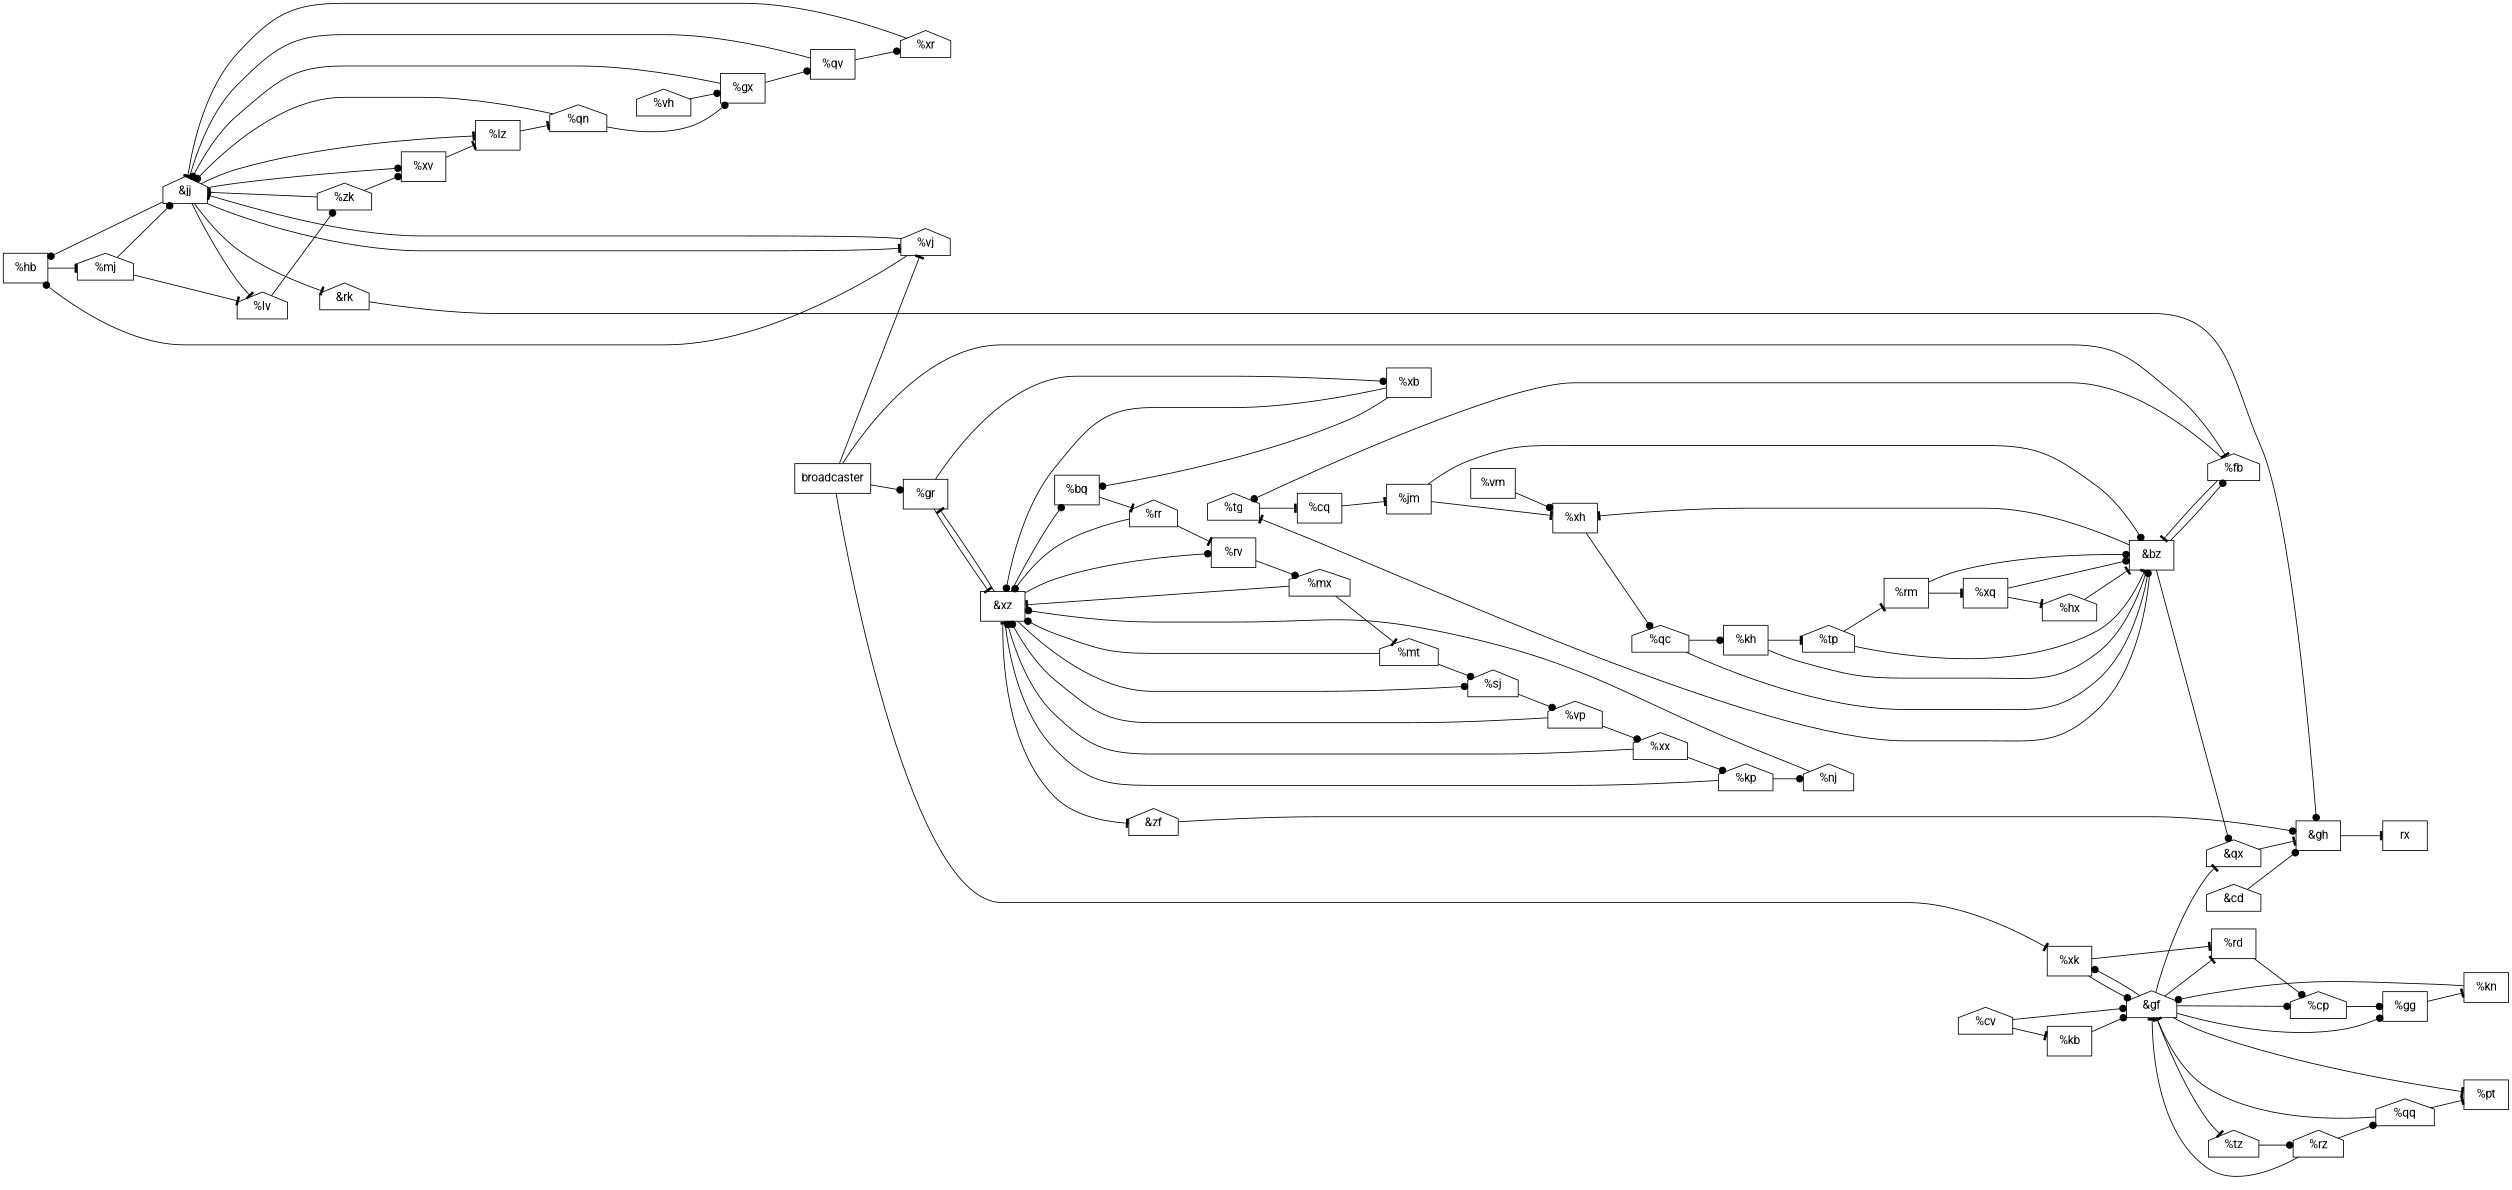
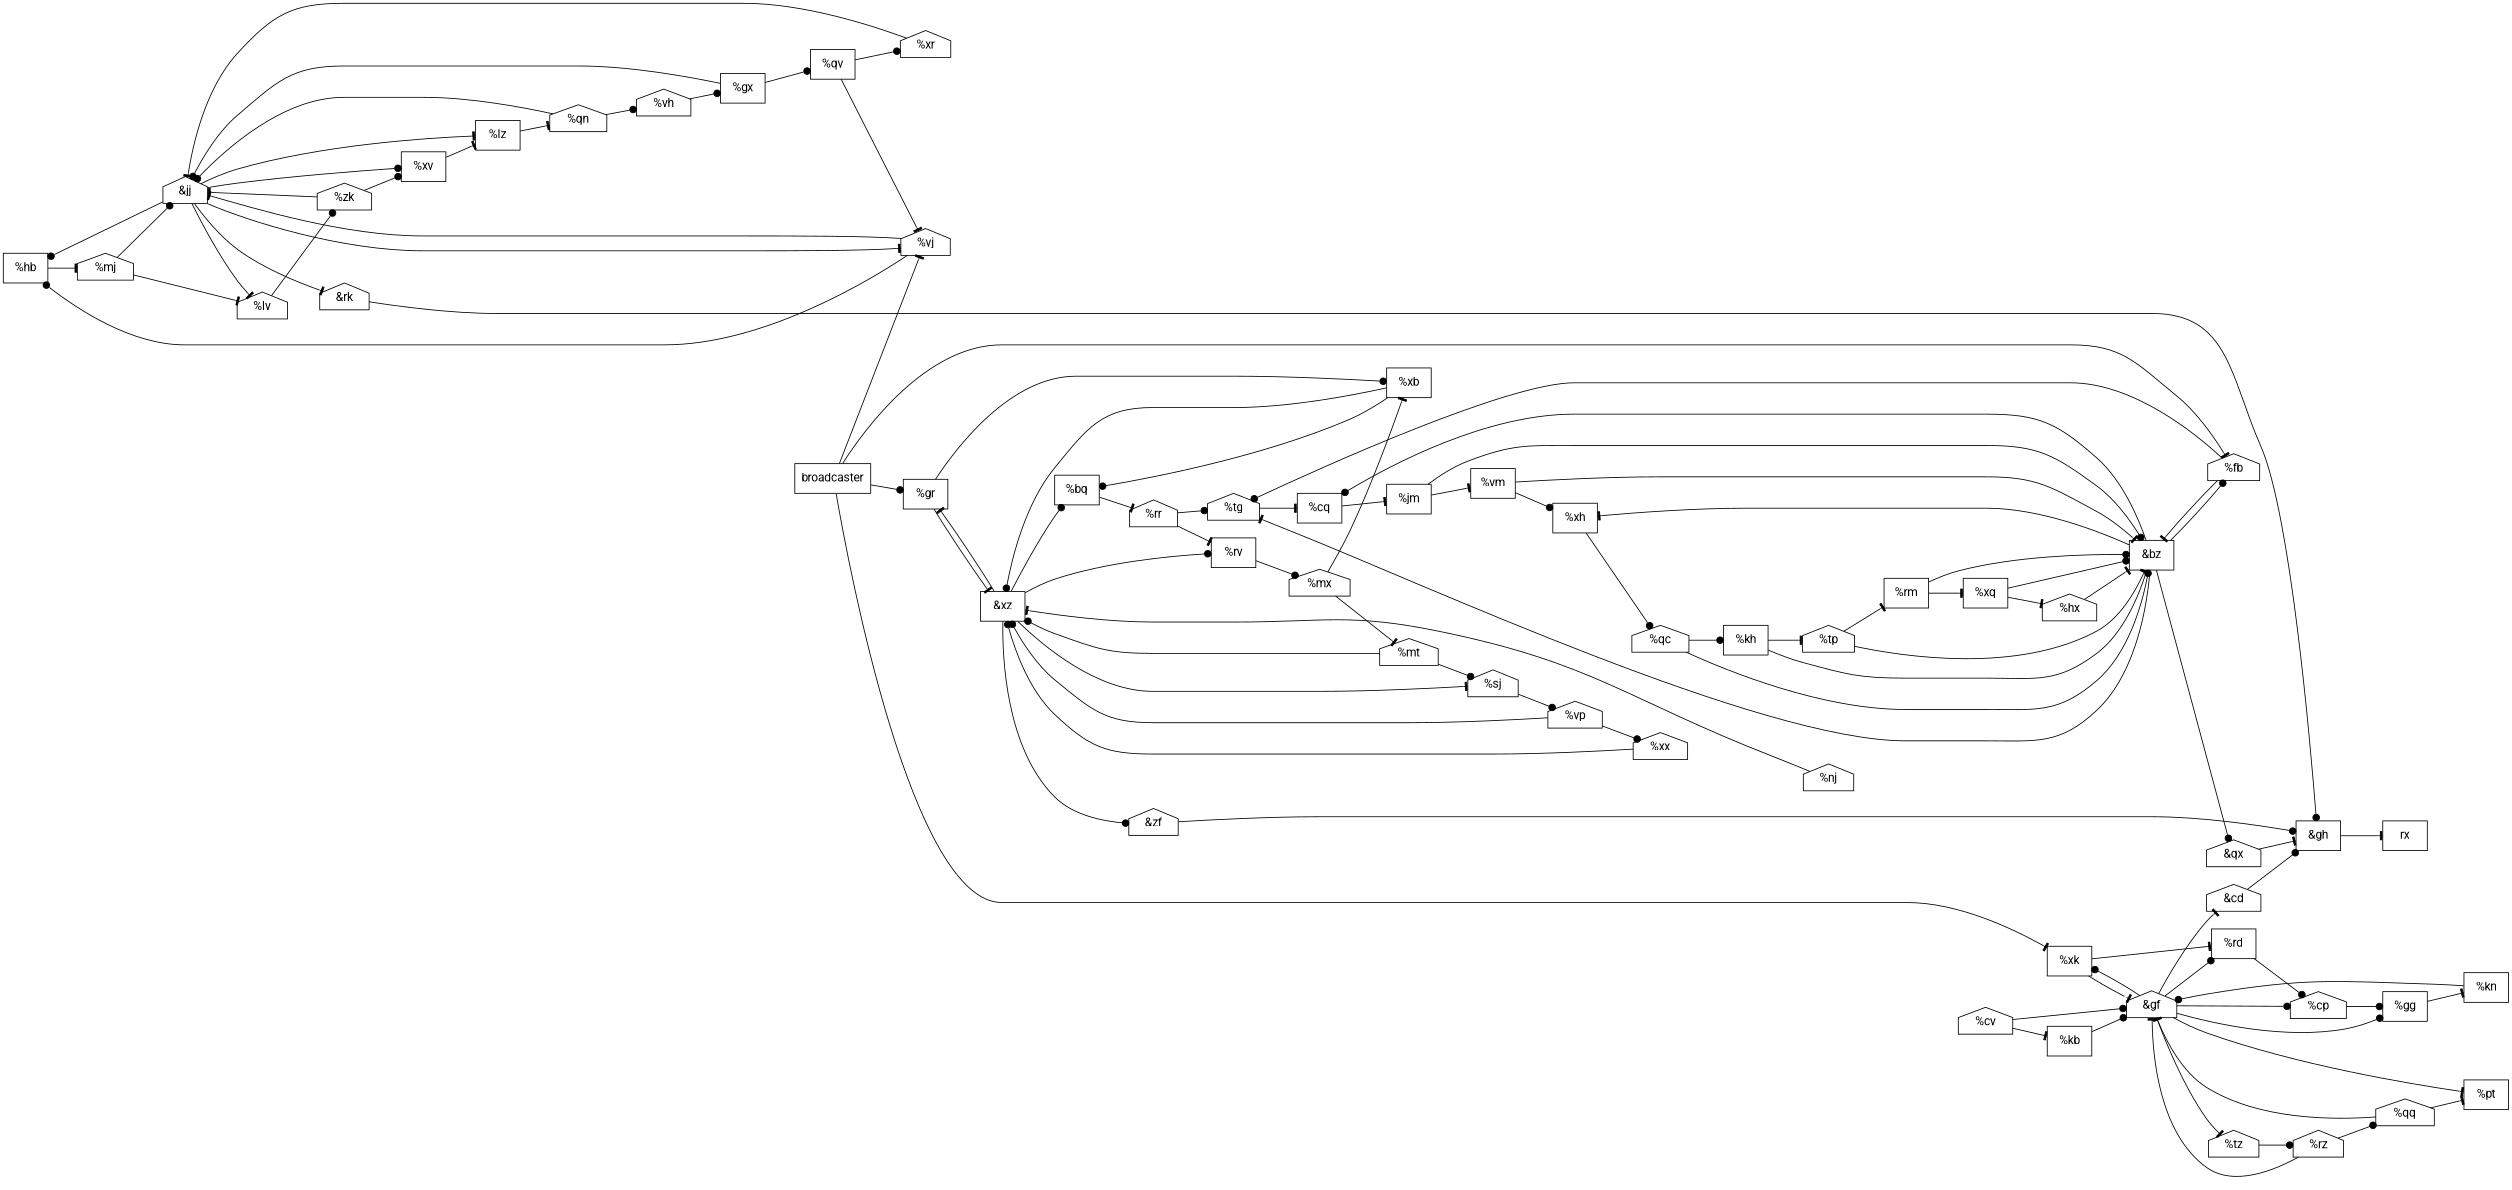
  digraph {
    fontname=Roboto
    rankdir=LR
    node [fontname=Roboto shape=house]
    edge [arrowhead=dot fontname=Roboto]
    n1 [label="%hb" shape=box]
    n2 [label="%mj"]
    n3 [label="&jj"]
    n4 [label="%lv"]
    n5 [label="%mx"]
    n6 [label="%mt"]
    n7 [label="&xz" shape=box]
    n8 [label="%sj"]
    n9 [label="%bq" shape=box]
    n10 [label="&zf"]
    n11 [label="%gr" shape=box]
    n12 [label="%rv" shape=box]
    n13 [label="%xh" shape=box]
    n14 [label="%qc"]
    n15 [label="&bz" shape=box]
    n16 [label="%kh" shape=box]
    n17 [label="%tg"]
    n18 [label="%cq" shape=box]
    n19 [label="%jm" shape=box]
-   n20 [label="%kp"]
    n21 [label="%nj"]
    n22 [label="%xv" shape=box]
    n23 [label="&rk"]
    n24 [label="%lz" shape=box]
    n25 [label="%vj"]
    n26 [label="%zk"]
    n27 [label="%vm" shape=box]
    n28 [label="%vp"]
    n29 [label="&gh" shape=box]
    n30 [label="%vh"]
    n31 [label="%gx" shape=box]
    n32 [label="%qn"]
    n33 [label="%rm" shape=box]
    n34 [label="%xq" shape=box]
    n35 [label="%fb"]
    n36 [label="&qx"]
    n37 [label="%hx"]
    n38 [label="%xx"]
    n39 [label="%pt" shape=box]
    n40 [label="%rr"]
    n41 [label="%xb" shape=box]
    n42 [label="%cv"]
    n43 [label="&gf"]
    n44 [label="%kb" shape=box]
    n45 [label="%xk" shape=box]
    n46 [label="%rd" shape=box]
    n47 [label="%tz"]
    n48 [label="%gg" shape=box]
    n49 [label="&cd"]
    n50 [label="%cp"]
    n51 [label=rx shape=box]
    n52 [label="%kn" shape=box]
    n53 [label="%rz"]
    n54 [label="%qq"]
    n55 [label="%tp"]
    n56 [label="%xr"]
    n57 [label="%qv" shape=box]
    n58 [label=broadcaster shape=box]
    n1 -> n2 [arrowhead=tee]
    n2 -> n3
    n2 -> n4 [arrowhead=tee]
    n3 -> n1
    n3 -> n4 [arrowhead=tee]
    n3 -> n22
    n3 -> n23 [arrowhead=tee]
    n3 -> n24 [arrowhead=tee]
    n3 -> n25 [arrowhead=tee]
    n4 -> n26
    n5 -> n6 [arrowhead=tee]
-   n5 -> n7 [arrowhead=tee]
+   n5 -> n41 [arrowhead=tee]
    n6 -> n7
    n6 -> n8
-   n7 -> n8
+   n7 -> n8 [arrowhead=tee]
    n7 -> n9
-   n7 -> n10 [arrowhead=tee]
+   n7 -> n10
    n7 -> n11 [arrowhead=tee]
    n7 -> n12
    n8 -> n28
    n9 -> n40 [arrowhead=tee]
    n10 -> n29
    n11 -> n7 [arrowhead=tee]
    n11 -> n41
    n12 -> n5
    n13 -> n14
    n14 -> n15
    n14 -> n16
    n15 -> n13 [arrowhead=tee]
    n15 -> n17 [arrowhead=tee]
+   n15 -> n18
    n15 -> n35
    n15 -> n36
    n16 -> n15 [arrowhead=tee]
    n16 -> n55 [arrowhead=tee]
    n17 -> n18 [arrowhead=tee]
    n18 -> n19 [arrowhead=tee]
    n19 -> n15
-   n19 -> n13 [arrowhead=tee]
-   n20 -> n7 [arrowhead=tee]
-   n20 -> n21
-   n21 -> n7
+   n19 -> n27 [arrowhead=tee]
+   n21 -> n7 [arrowhead=tee]
    n22 -> n24 [arrowhead=tee]
    n23 -> n29
    n24 -> n32 [arrowhead=tee]
    n25 -> n1
    n25 -> n3 [arrowhead=tee]
    n26 -> n3 [arrowhead=tee]
    n26 -> n22
    n27 -> n13
+   n27 -> n15 [arrowhead=tee]
    n28 -> n7
    n28 -> n38
    n29 -> n51 [arrowhead=tee]
    n30 -> n31
    n31 -> n3
    n31 -> n57
    n32 -> n3
-   n32 -> n31
+   n32 -> n30
    n33 -> n15
    n33 -> n34 [arrowhead=tee]
    n34 -> n15
    n34 -> n37 [arrowhead=tee]
    n35 -> n15 [arrowhead=tee]
    n35 -> n17
    n36 -> n29 [arrowhead=tee]
    n37 -> n15 [arrowhead=tee]
    n38 -> n7
-   n38 -> n20
-   n40 -> n7
+   n40 -> n17
    n40 -> n12 [arrowhead=tee]
    n41 -> n7
    n41 -> n9
    n42 -> n43
    n42 -> n44 [arrowhead=tee]
    n43 -> n39 [arrowhead=tee]
    n43 -> n45
-   n43 -> n46 [arrowhead=tee]
+   n43 -> n46
    n43 -> n47 [arrowhead=tee]
    n43 -> n48
-   n43 -> n36 [arrowhead=tee]
+   n43 -> n49 [arrowhead=tee]
    n43 -> n50
    n44 -> n43
-   n45 -> n43
+   n45 -> n43 [arrowhead=tee]
    n45 -> n46 [arrowhead=tee]
    n46 -> n50
    n47 -> n53
    n48 -> n52 [arrowhead=tee]
    n49 -> n29
    n50 -> n48
    n52 -> n43
    n53 -> n43 [arrowhead=tee]
    n53 -> n54
    n54 -> n39 [arrowhead=tee]
    n54 -> n43 [arrowhead=tee]
    n55 -> n15 [arrowhead=tee]
    n55 -> n33 [arrowhead=tee]
    n56 -> n3 [arrowhead=tee]
-   n57 -> n3 [arrowhead=tee]
+   n57 -> n25 [arrowhead=tee]
    n57 -> n56
    n58 -> n11
    n58 -> n25 [arrowhead=tee]
    n58 -> n35 [arrowhead=tee]
    n58 -> n45 [arrowhead=tee]
  }
